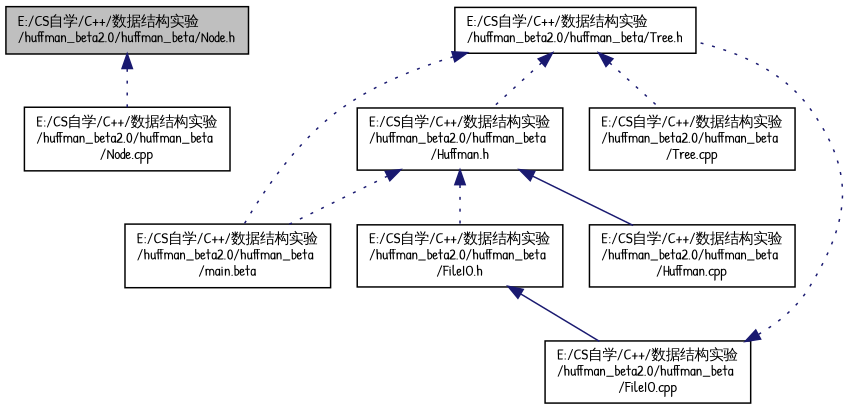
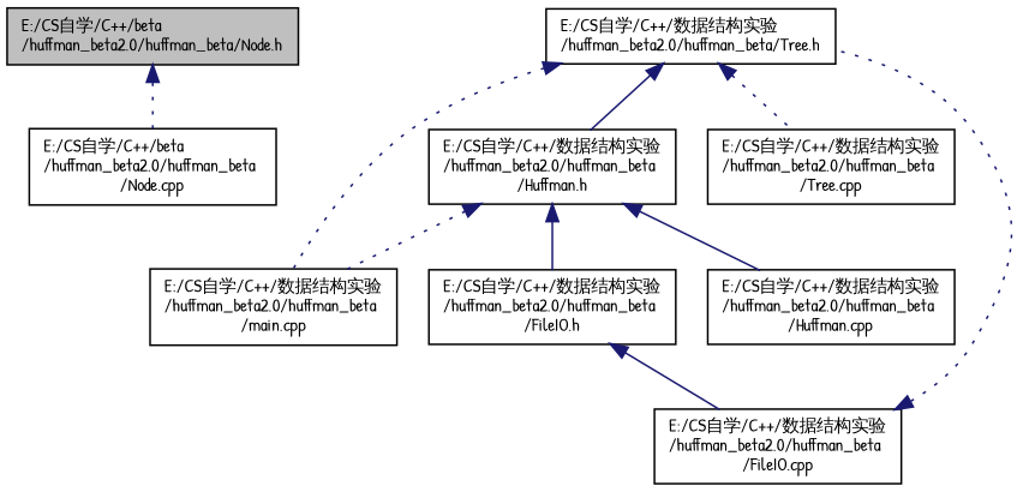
  digraph {
    fontname="Patrick Hand"
    node [color=black fillcolor=white fontname="Patrick Hand" fontsize=10 shape=record style=filled]
    edge [color=midnightblue dir=back fontname="Patrick Hand" fontsize=10 labelfontname=Helvetica labelfontsize=10 style=dotted]
-   n1 [fillcolor=grey75 fontcolor=black height=0.2 label="E:/CS自学/C++/数据结构实验\l/huffman_beta2.0/huffman_beta/Node.h" width=0.4]
-   n2 [height=0.2 label="E:/CS自学/C++/数据结构实验\l/huffman_beta2.0/huffman_beta\l/Node.cpp" width=0.4]
+   n1 [fillcolor=grey75 fontcolor=black height=0.2 label="E:/CS自学/C++/beta\l/huffman_beta2.0/huffman_beta/Node.h" width=0.4]
+   n2 [height=0.2 label="E:/CS自学/C++/beta\l/huffman_beta2.0/huffman_beta\l/Node.cpp" width=0.4]
    n3 [height=0.2 label="E:/CS自学/C++/数据结构实验\l/huffman_beta2.0/huffman_beta/Tree.h" width=0.4]
    n4 [height=0.2 label="E:/CS自学/C++/数据结构实验\l/huffman_beta2.0/huffman_beta\l/Huffman.h" width=0.4]
-   n5 [height=0.2 label="E:/CS自学/C++/数据结构实验\l/huffman_beta2.0/huffman_beta\l/main.beta" width=0.4]
+   n5 [height=0.2 label="E:/CS自学/C++/数据结构实验\l/huffman_beta2.0/huffman_beta\l/main.cpp" width=0.4]
    n6 [height=0.2 label="E:/CS自学/C++/数据结构实验\l/huffman_beta2.0/huffman_beta\l/Tree.cpp" width=0.4]
    n7 [height=0.2 label="E:/CS自学/C++/数据结构实验\l/huffman_beta2.0/huffman_beta\l/FileIO.h" width=0.4]
    n8 [height=0.2 label="E:/CS自学/C++/数据结构实验\l/huffman_beta2.0/huffman_beta\l/Huffman.cpp" width=0.4]
    n9 [height=0.2 label="E:/CS自学/C++/数据结构实验\l/huffman_beta2.0/huffman_beta\l/FileIO.cpp" width=0.4]
    n1 -> n2
-   n3 -> n4
+   n3 -> n4 [style=solid]
    n3 -> n5
    n3 -> n6
    n4 -> n5
-   n4 -> n7
+   n4 -> n7 [style=solid]
    n4 -> n8 [style=solid]
    n7 -> n9 [style=solid]
    n9 -> n3
  }
